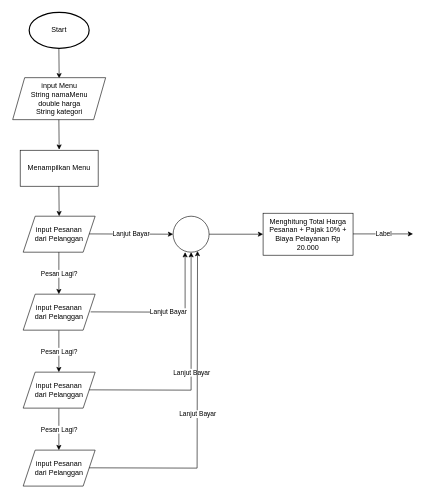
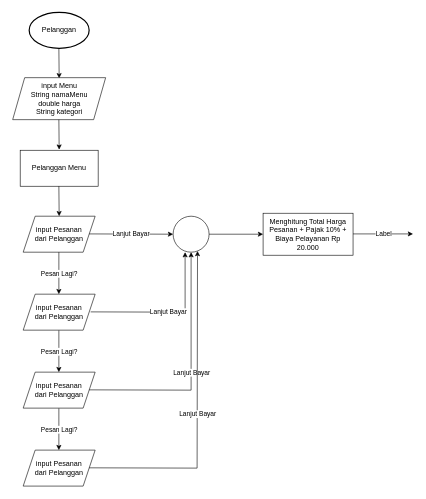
  <mxCell id="0" />
  <mxCell id="1" parent="0" />
- <mxCell id="2" value="Start" style="strokeWidth=2;html=1;shape=mxgraph.flowchart.start_1;whiteSpace=wrap;" parent="1" vertex="1"><mxGeometry x="48" y="20" width="100" height="60" as="geometry" /></mxCell>
+ <mxCell id="2" value="Pelanggan" style="strokeWidth=2;html=1;shape=mxgraph.flowchart.start_1;whiteSpace=wrap;" parent="1" vertex="1"><mxGeometry x="48" y="20" width="100" height="60" as="geometry" /></mxCell>
  <mxCell id="3" value="" style="endArrow=classic;html=1;rounded=0;" parent="1" edge="1"><mxGeometry width="50" height="50" relative="1" as="geometry"><mxPoint x="97.5" y="80" as="sourcePoint" /><mxPoint x="98" y="130" as="targetPoint" /></mxGeometry></mxCell>
  <mxCell id="4" value="input Menu&lt;div&gt;String namaMenu&lt;/div&gt;&lt;div&gt;double harga&lt;/div&gt;&lt;div&gt;String kategori&lt;/div&gt;" style="shape=parallelogram;perimeter=parallelogramPerimeter;whiteSpace=wrap;html=1;fixedSize=1;" parent="1" vertex="1"><mxGeometry x="20.5" y="129" width="155" height="70" as="geometry" /></mxCell>
  <mxCell id="5" value="" style="endArrow=classic;html=1;rounded=0;" parent="1" edge="1"><mxGeometry width="50" height="50" relative="1" as="geometry"><mxPoint x="97.5" y="199" as="sourcePoint" /><mxPoint x="98" y="249" as="targetPoint" /></mxGeometry></mxCell>
- <mxCell id="6" value="Menampilkan Menu" style="rounded=0;whiteSpace=wrap;html=1;" vertex="1" parent="1"><mxGeometry x="33" y="250" width="130" height="60" as="geometry" /></mxCell>
+ <mxCell id="6" value="Pelanggan Menu" style="rounded=0;whiteSpace=wrap;html=1;" vertex="1" parent="1"><mxGeometry x="33" y="250" width="130" height="60" as="geometry" /></mxCell>
  <mxCell id="7" value="input Pesanan&lt;div&gt;dari Pelanggan&lt;/div&gt;" style="shape=parallelogram;perimeter=parallelogramPerimeter;whiteSpace=wrap;html=1;fixedSize=1;" vertex="1" parent="1"><mxGeometry x="38" y="360" width="120" height="60" as="geometry" /></mxCell>
  <mxCell id="8" value="" style="endArrow=classic;html=1;rounded=0;" edge="1" parent="1"><mxGeometry width="50" height="50" relative="1" as="geometry"><mxPoint x="97.5" y="310" as="sourcePoint" /><mxPoint x="98" y="360" as="targetPoint" /></mxGeometry></mxCell>
  <mxCell id="9" value="" style="endArrow=classic;html=1;rounded=0;" edge="1" parent="1"><mxGeometry relative="1" as="geometry"><mxPoint x="97.5" y="550" as="sourcePoint" /><mxPoint x="97.5" y="620" as="targetPoint" /></mxGeometry></mxCell>
  <mxCell id="10" value="Pesan Lagi?" style="edgeLabel;resizable=0;html=1;;align=center;verticalAlign=middle;" connectable="0" vertex="1" parent="9"><mxGeometry relative="1" as="geometry" /></mxCell>
  <mxCell id="11" value="" style="endArrow=classic;html=1;rounded=0;" edge="1" parent="1"><mxGeometry relative="1" as="geometry"><mxPoint x="97.5" y="680" as="sourcePoint" /><mxPoint x="97.5" y="750" as="targetPoint" /></mxGeometry></mxCell>
  <mxCell id="12" value="Pesan Lagi?" style="edgeLabel;resizable=0;html=1;;align=center;verticalAlign=middle;" connectable="0" vertex="1" parent="11"><mxGeometry relative="1" as="geometry" /></mxCell>
  <mxCell id="13" value="" style="endArrow=classic;html=1;rounded=0;" edge="1" parent="1"><mxGeometry relative="1" as="geometry"><mxPoint x="97.5" y="420" as="sourcePoint" /><mxPoint x="97.5" y="490" as="targetPoint" /></mxGeometry></mxCell>
  <mxCell id="14" value="Pesan Lagi?" style="edgeLabel;resizable=0;html=1;;align=center;verticalAlign=middle;" connectable="0" vertex="1" parent="13"><mxGeometry relative="1" as="geometry" /></mxCell>
  <mxCell id="15" value="input Pesanan&lt;div&gt;dari Pelanggan&lt;/div&gt;" style="shape=parallelogram;perimeter=parallelogramPerimeter;whiteSpace=wrap;html=1;fixedSize=1;" vertex="1" parent="1"><mxGeometry x="38" y="490" width="120" height="60" as="geometry" /></mxCell>
  <mxCell id="16" value="" style="endArrow=classic;html=1;rounded=0;" edge="1" parent="1" target="26"><mxGeometry relative="1" as="geometry"><mxPoint x="148" y="389.5" as="sourcePoint" /><mxPoint x="278" y="390" as="targetPoint" /></mxGeometry></mxCell>
  <mxCell id="17" value="Lanjut Bayar" style="edgeLabel;resizable=0;html=1;;align=center;verticalAlign=middle;" connectable="0" vertex="1" parent="16"><mxGeometry relative="1" as="geometry" /></mxCell>
  <mxCell id="18" value="" style="endArrow=classic;html=1;rounded=0;entryX=0.333;entryY=1;entryDx=0;entryDy=0;entryPerimeter=0;" edge="1" parent="1" target="26"><mxGeometry relative="1" as="geometry"><mxPoint x="150.5" y="519.5" as="sourcePoint" /><mxPoint x="298" y="520" as="targetPoint" /><Array as="points"><mxPoint x="308" y="520" /></Array></mxGeometry></mxCell>
  <mxCell id="19" value="Lanjut Bayar" style="edgeLabel;resizable=0;html=1;;align=center;verticalAlign=middle;" connectable="0" vertex="1" parent="18"><mxGeometry relative="1" as="geometry" /></mxCell>
  <mxCell id="20" value="input Pesanan&lt;div&gt;dari Pelanggan&lt;/div&gt;" style="shape=parallelogram;perimeter=parallelogramPerimeter;whiteSpace=wrap;html=1;fixedSize=1;" vertex="1" parent="1"><mxGeometry x="38" y="620" width="120" height="60" as="geometry" /></mxCell>
  <mxCell id="21" value="" style="endArrow=classic;html=1;rounded=0;entryX=0.5;entryY=1;entryDx=0;entryDy=0;" edge="1" parent="1" target="26"><mxGeometry relative="1" as="geometry"><mxPoint x="148" y="649.5" as="sourcePoint" /><mxPoint x="278" y="650" as="targetPoint" /><Array as="points"><mxPoint x="318" y="650" /></Array></mxGeometry></mxCell>
  <mxCell id="22" value="Lanjut Bayar" style="edgeLabel;resizable=0;html=1;;align=center;verticalAlign=middle;" connectable="0" vertex="1" parent="21"><mxGeometry relative="1" as="geometry" /></mxCell>
  <mxCell id="23" value="input Pesanan&lt;div&gt;dari Pelanggan&lt;/div&gt;" style="shape=parallelogram;perimeter=parallelogramPerimeter;whiteSpace=wrap;html=1;fixedSize=1;" vertex="1" parent="1"><mxGeometry x="38" y="750" width="120" height="60" as="geometry" /></mxCell>
  <mxCell id="24" value="" style="endArrow=classic;html=1;rounded=0;entryX=0.678;entryY=0.967;entryDx=0;entryDy=0;entryPerimeter=0;" edge="1" parent="1" target="26"><mxGeometry relative="1" as="geometry"><mxPoint x="148" y="779.5" as="sourcePoint" /><mxPoint x="278" y="780" as="targetPoint" /><Array as="points"><mxPoint x="328" y="780" /></Array></mxGeometry></mxCell>
  <mxCell id="25" value="Lanjut Bayar" style="edgeLabel;resizable=0;html=1;;align=center;verticalAlign=middle;" connectable="0" vertex="1" parent="24"><mxGeometry relative="1" as="geometry" /></mxCell>
  <mxCell id="26" value="" style="ellipse;whiteSpace=wrap;html=1;aspect=fixed;" vertex="1" parent="1"><mxGeometry x="288" y="360" width="60" height="60" as="geometry" /></mxCell>
  <mxCell id="27" value="" style="endArrow=classic;html=1;rounded=0;entryX=0;entryY=0.5;entryDx=0;entryDy=0;" edge="1" parent="1" target="28"><mxGeometry width="50" height="50" relative="1" as="geometry"><mxPoint x="348" y="390" as="sourcePoint" /><mxPoint x="458" y="390" as="targetPoint" /></mxGeometry></mxCell>
  <mxCell id="28" value="Menghitung Total Harga Pesanan + Pajak 10% + Biaya Pelayanan Rp 20.000" style="rounded=0;whiteSpace=wrap;html=1;" vertex="1" parent="1"><mxGeometry x="438" y="355" width="150" height="70" as="geometry" /></mxCell>
  <mxCell id="29" value="" style="endArrow=classic;html=1;rounded=0;" edge="1" parent="1"><mxGeometry relative="1" as="geometry"><mxPoint x="588" y="389.5" as="sourcePoint" /><mxPoint x="688" y="389.5" as="targetPoint" /></mxGeometry></mxCell>
  <mxCell id="30" value="Label" style="edgeLabel;resizable=0;html=1;;align=center;verticalAlign=middle;" connectable="0" vertex="1" parent="29"><mxGeometry relative="1" as="geometry" /></mxCell>
